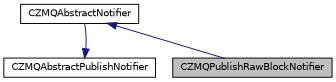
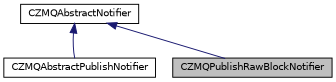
  digraph {
    node [color=black fillcolor=white fontname=Helvetica fontsize=10 shape=record style=filled]
    edge [color=midnightblue dir=back fontname=Helvetica fontsize=10 labelfontname=Helvetica labelfontsize=10 style=solid]
    n1 [fillcolor=grey75 fontcolor=black height=0.2 label=CZMQPublishRawBlockNotifier width=0.4]
    n2 [height=0.2 label=CZMQAbstractPublishNotifier width=0.4]
    n3 [height=0.2 label=CZMQAbstractNotifier width=0.4]
    n3 -> n1
-   n2 -> n3
+   n3 -> n2
  }
